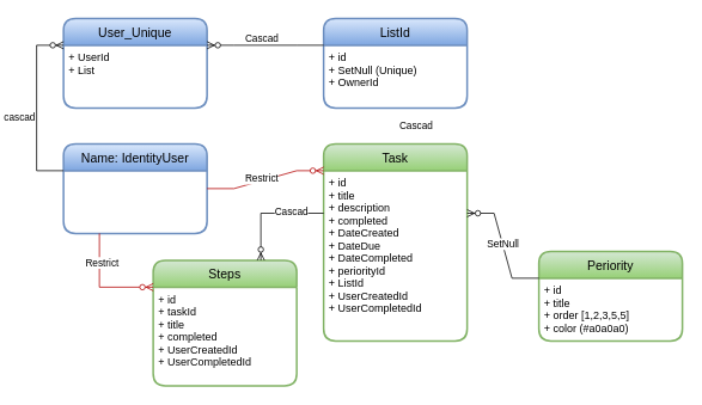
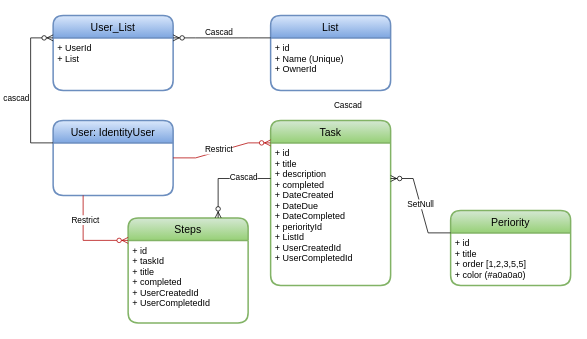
  <mxCell id="0" />
  <mxCell id="1" parent="0" />
  <mxCell id="2" value="Task" style="swimlane;childLayout=stackLayout;horizontal=1;startSize=30;horizontalStack=0;rounded=1;fontSize=14;fontStyle=0;strokeWidth=2;resizeParent=0;resizeLast=1;shadow=0;dashed=0;align=center;fillColor=#d5e8d4;gradientColor=#97d077;strokeColor=#82b366;" parent="1" vertex="1"><mxGeometry x="360" y="160" width="160" height="220" as="geometry" /></mxCell>
  <mxCell id="3" value="+ id&#10;+ title&#10;+ description&#10;+ completed&#10;+ DateCreated&#10;+ DateDue&#10;+ DateCompleted&#10;+ periorityId&#10;+ ListId&#10;+ UserCreatedId&#10;+ UserCompletedId" style="align=left;strokeColor=none;fillColor=none;spacingLeft=4;fontSize=12;verticalAlign=top;resizable=0;rotatable=0;part=1;" parent="2" vertex="1"><mxGeometry y="30" width="160" height="190" as="geometry" /></mxCell>
  <mxCell id="4" value="Steps" style="swimlane;childLayout=stackLayout;horizontal=1;startSize=30;horizontalStack=0;rounded=1;fontSize=14;fontStyle=0;strokeWidth=2;resizeParent=0;resizeLast=1;shadow=0;dashed=0;align=center;fillColor=#d5e8d4;strokeColor=#82b366;gradientColor=#97d077;" parent="1" vertex="1"><mxGeometry x="170" y="290" width="160" height="140" as="geometry" /></mxCell>
  <mxCell id="5" value="+ id&#10;+ taskId&#10;+ title&#10;+ completed&#10;+ UserCreatedId&#10;+ UserCompletedId" style="align=left;strokeColor=none;fillColor=none;spacingLeft=4;fontSize=12;verticalAlign=top;resizable=0;rotatable=0;part=1;" parent="4" vertex="1"><mxGeometry y="30" width="160" height="110" as="geometry" /></mxCell>
  <mxCell id="6" value="Periority" style="swimlane;childLayout=stackLayout;horizontal=1;startSize=30;horizontalStack=0;rounded=1;fontSize=14;fontStyle=0;strokeWidth=2;resizeParent=0;resizeLast=1;shadow=0;dashed=0;align=center;fillColor=#d5e8d4;gradientColor=#97d077;strokeColor=#82b366;" parent="1" vertex="1"><mxGeometry x="600" y="280" width="160" height="100" as="geometry" /></mxCell>
  <mxCell id="7" value="+ id&#10;+ title&#10;+ order [1,2,3,5,5]&#10;+ color (#a0a0a0)" style="align=left;strokeColor=none;fillColor=none;spacingLeft=4;fontSize=12;verticalAlign=top;resizable=0;rotatable=0;part=1;" parent="6" vertex="1"><mxGeometry y="30" width="160" height="70" as="geometry" /></mxCell>
  <mxCell id="8" value="" style="edgeStyle=orthogonalEdgeStyle;fontSize=12;html=1;endArrow=ERzeroToMany;endFill=1;rounded=0;exitX=0;exitY=0.25;exitDx=0;exitDy=0;entryX=0.75;entryY=0;entryDx=0;entryDy=0;elbow=vertical;" parent="1" source="3" target="4" edge="1"><mxGeometry width="100" height="100" relative="1" as="geometry"><mxPoint x="320" y="240" as="sourcePoint" /><mxPoint x="290" y="250" as="targetPoint" /></mxGeometry></mxCell>
  <mxCell id="9" value="Cascad" style="edgeLabel;html=1;align=center;verticalAlign=middle;resizable=0;points=[];" vertex="1" connectable="0" parent="8"><mxGeometry x="-0.396" y="-2" relative="1" as="geometry"><mxPoint as="offset" /></mxGeometry></mxCell>
- <mxCell id="10" value="ListId" style="swimlane;childLayout=stackLayout;horizontal=1;startSize=30;horizontalStack=0;rounded=1;fontSize=14;fontStyle=0;strokeWidth=2;resizeParent=0;resizeLast=1;shadow=0;dashed=0;align=center;fillColor=#dae8fc;gradientColor=#7ea6e0;strokeColor=#6c8ebf;" parent="1" vertex="1"><mxGeometry x="360" y="20" width="160" height="100" as="geometry" /></mxCell>
- <mxCell id="11" value="+ id&#10;+ SetNull (Unique)&#10;+ OwnerId&#10;" style="align=left;strokeColor=none;fillColor=none;spacingLeft=4;fontSize=12;verticalAlign=top;resizable=0;rotatable=0;part=1;" parent="10" vertex="1"><mxGeometry y="30" width="160" height="70" as="geometry" /></mxCell>
+ <mxCell id="10" value="List" style="swimlane;childLayout=stackLayout;horizontal=1;startSize=30;horizontalStack=0;rounded=1;fontSize=14;fontStyle=0;strokeWidth=2;resizeParent=0;resizeLast=1;shadow=0;dashed=0;align=center;fillColor=#dae8fc;gradientColor=#7ea6e0;strokeColor=#6c8ebf;" parent="1" vertex="1"><mxGeometry x="360" y="20" width="160" height="100" as="geometry" /></mxCell>
+ <mxCell id="11" value="+ id&#10;+ Name (Unique)&#10;+ OwnerId&#10;" style="align=left;strokeColor=none;fillColor=none;spacingLeft=4;fontSize=12;verticalAlign=top;resizable=0;rotatable=0;part=1;" parent="10" vertex="1"><mxGeometry y="30" width="160" height="70" as="geometry" /></mxCell>
  <mxCell id="12" value="" style="edgeStyle=entityRelationEdgeStyle;fontSize=12;html=1;endArrow=ERzeroToMany;endFill=1;rounded=0;exitX=0;exitY=0;exitDx=0;exitDy=0;entryX=1;entryY=0.25;entryDx=0;entryDy=0;" parent="1" source="7" target="3" edge="1"><mxGeometry width="100" height="100" relative="1" as="geometry"><mxPoint x="530" y="200" as="sourcePoint" /><mxPoint x="610" y="200" as="targetPoint" /></mxGeometry></mxCell>
  <mxCell id="13" value="SetNull" style="edgeLabel;html=1;align=center;verticalAlign=middle;resizable=0;points=[];" vertex="1" connectable="0" parent="12"><mxGeometry x="0.043" relative="1" as="geometry"><mxPoint y="1" as="offset" /></mxGeometry></mxCell>
- <mxCell id="14" value="Name: IdentityUser" style="swimlane;childLayout=stackLayout;horizontal=1;startSize=30;horizontalStack=0;rounded=1;fontSize=14;fontStyle=0;strokeWidth=2;resizeParent=0;resizeLast=1;shadow=0;dashed=0;align=center;fillColor=#dae8fc;gradientColor=#7ea6e0;strokeColor=#6c8ebf;" parent="1" vertex="1"><mxGeometry x="70" y="160" width="160" height="100" as="geometry" /></mxCell>
- <mxCell id="15" value="User_Unique" style="swimlane;childLayout=stackLayout;horizontal=1;startSize=30;horizontalStack=0;rounded=1;fontSize=14;fontStyle=0;strokeWidth=2;resizeParent=0;resizeLast=1;shadow=0;dashed=0;align=center;fillColor=#dae8fc;gradientColor=#7ea6e0;strokeColor=#6c8ebf;" parent="1" vertex="1"><mxGeometry x="70" y="20" width="160" height="100" as="geometry" /></mxCell>
+ <mxCell id="14" value="User: IdentityUser" style="swimlane;childLayout=stackLayout;horizontal=1;startSize=30;horizontalStack=0;rounded=1;fontSize=14;fontStyle=0;strokeWidth=2;resizeParent=0;resizeLast=1;shadow=0;dashed=0;align=center;fillColor=#dae8fc;gradientColor=#7ea6e0;strokeColor=#6c8ebf;" parent="1" vertex="1"><mxGeometry x="70" y="160" width="160" height="100" as="geometry" /></mxCell>
+ <mxCell id="15" value="User_List" style="swimlane;childLayout=stackLayout;horizontal=1;startSize=30;horizontalStack=0;rounded=1;fontSize=14;fontStyle=0;strokeWidth=2;resizeParent=0;resizeLast=1;shadow=0;dashed=0;align=center;fillColor=#dae8fc;gradientColor=#7ea6e0;strokeColor=#6c8ebf;" parent="1" vertex="1"><mxGeometry x="70" y="20" width="160" height="100" as="geometry" /></mxCell>
  <mxCell id="16" value="+ UserId&#10;+ List &#10;" style="align=left;strokeColor=none;fillColor=none;spacingLeft=4;fontSize=12;verticalAlign=top;resizable=0;rotatable=0;part=1;" parent="15" vertex="1"><mxGeometry y="30" width="160" height="70" as="geometry" /></mxCell>
  <mxCell id="17" value="" style="edgeStyle=orthogonalEdgeStyle;fontSize=12;html=1;endArrow=ERzeroToMany;endFill=1;rounded=0;exitX=0;exitY=0;exitDx=0;exitDy=0;entryX=0;entryY=0;entryDx=0;entryDy=0;" parent="1" target="16" edge="1"><mxGeometry width="100" height="100" relative="1" as="geometry"><mxPoint x="70" y="190" as="sourcePoint" /><mxPoint x="30" y="100" as="targetPoint" /><Array as="points"><mxPoint x="40" y="190" /><mxPoint x="40" y="50" /></Array></mxGeometry></mxCell>
  <mxCell id="18" value="" style="edgeStyle=entityRelationEdgeStyle;fontSize=12;html=1;endArrow=ERzeroToMany;endFill=1;rounded=0;exitX=0;exitY=0;exitDx=0;exitDy=0;entryX=1;entryY=0;entryDx=0;entryDy=0;" parent="1" source="11" target="16" edge="1"><mxGeometry width="100" height="100" relative="1" as="geometry"><mxPoint x="610" y="320" as="sourcePoint" /><mxPoint x="530" y="242.5" as="targetPoint" /></mxGeometry></mxCell>
  <mxCell id="19" value="" style="edgeStyle=entityRelationEdgeStyle;fontSize=12;html=1;endArrow=ERzeroToMany;endFill=1;rounded=0;exitX=1;exitY=0.5;exitDx=0;exitDy=0;entryX=0;entryY=0;entryDx=0;entryDy=0;fillColor=#e51400;strokeColor=#B20000;strokeWidth=1;" edge="1" parent="1" source="14" target="3"><mxGeometry width="100" height="100" relative="1" as="geometry"><mxPoint x="-10" y="401" as="sourcePoint" /><mxPoint x="120" y="319" as="targetPoint" /></mxGeometry></mxCell>
  <mxCell id="20" value="Restrict" style="edgeLabel;html=1;align=center;verticalAlign=middle;resizable=0;points=[];" vertex="1" connectable="0" parent="19"><mxGeometry x="-0.05" y="3" relative="1" as="geometry"><mxPoint as="offset" /></mxGeometry></mxCell>
  <mxCell id="21" value="" style="edgeStyle=elbowEdgeStyle;fontSize=12;html=1;endArrow=ERzeroToMany;endFill=1;rounded=0;exitX=0.25;exitY=1;exitDx=0;exitDy=0;entryX=0;entryY=0;entryDx=0;entryDy=0;fillColor=#e51400;strokeColor=#B20000;strokeWidth=1;elbow=vertical;" edge="1" parent="1" source="14" target="5"><mxGeometry width="100" height="100" relative="1" as="geometry"><mxPoint x="240" y="220" as="sourcePoint" /><mxPoint x="370" y="200" as="targetPoint" /><Array as="points"><mxPoint x="140" y="320" /></Array></mxGeometry></mxCell>
  <mxCell id="22" value="Restrict" style="edgeLabel;html=1;align=center;verticalAlign=middle;resizable=0;points=[];" vertex="1" connectable="0" parent="21"><mxGeometry x="-0.467" y="3" relative="1" as="geometry"><mxPoint as="offset" /></mxGeometry></mxCell>
  <mxCell id="23" value="Cascad" style="edgeLabel;html=1;align=center;verticalAlign=middle;resizable=0;points=[];" vertex="1" connectable="0" parent="1"><mxGeometry x="290.005" y="40" as="geometry"><mxPoint y="1" as="offset" /></mxGeometry></mxCell>
  <mxCell id="24" value="cascad" style="edgeLabel;html=1;align=center;verticalAlign=middle;resizable=0;points=[];" vertex="1" connectable="0" parent="1"><mxGeometry x="20.005" y="130" as="geometry" /></mxCell>
  <mxCell id="25" value="Cascad" style="edgeLabel;html=1;align=center;verticalAlign=middle;resizable=0;points=[];" vertex="1" connectable="0" parent="1"><mxGeometry x="470" y="140" as="geometry"><mxPoint x="-8" y="-1" as="offset" /></mxGeometry></mxCell>
